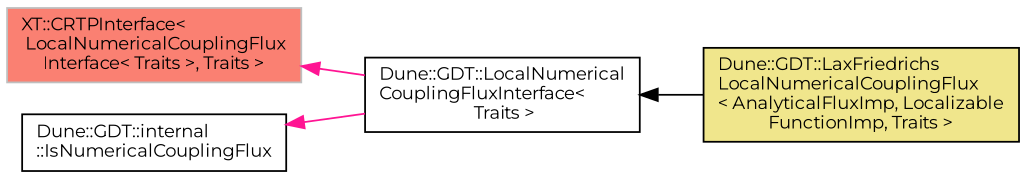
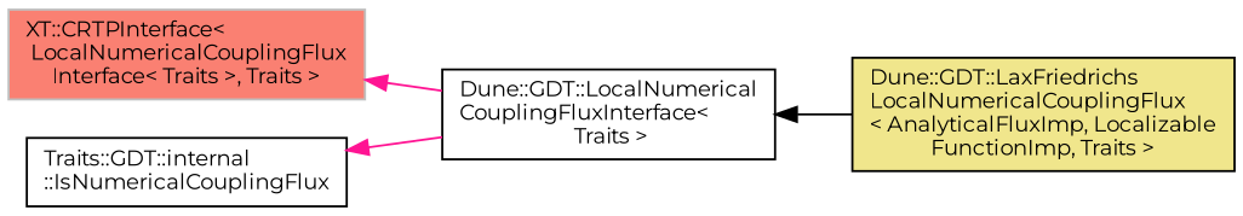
  digraph {
    rankdir=LR
    fontname=Montserrat
    node [color=black fillcolor=white fontname=Montserrat fontsize=10 shape=record style=filled]
    edge [color=deeppink dir=back fontname=Montserrat fontsize=10 labelfontname=Helvetica labelfontsize=10 style=solid]
    n1 [fillcolor=khaki fontcolor=black height=0.2 label="Dune::GDT::LaxFriedrichs\lLocalNumericalCouplingFlux\l\< AnalyticalFluxImp, Localizable\lFunctionImp, Traits \>" width=0.4]
    n2 [height=0.2 label="Dune::GDT::LocalNumerical\lCouplingFluxInterface\<\l Traits \>" width=0.4]
    n3 [color=grey75 fillcolor=salmon height=0.2 label="XT::CRTPInterface\<\l LocalNumericalCouplingFlux\lInterface\< Traits \>, Traits \>" width=0.4]
-   n4 [height=0.2 label="Dune::GDT::internal\l::IsNumericalCouplingFlux" width=0.4]
+   n4 [height=0.2 label="Traits::GDT::internal\l::IsNumericalCouplingFlux" width=0.4]
    n2 -> n1 [color=black]
    n3 -> n2
    n4 -> n2
  }
